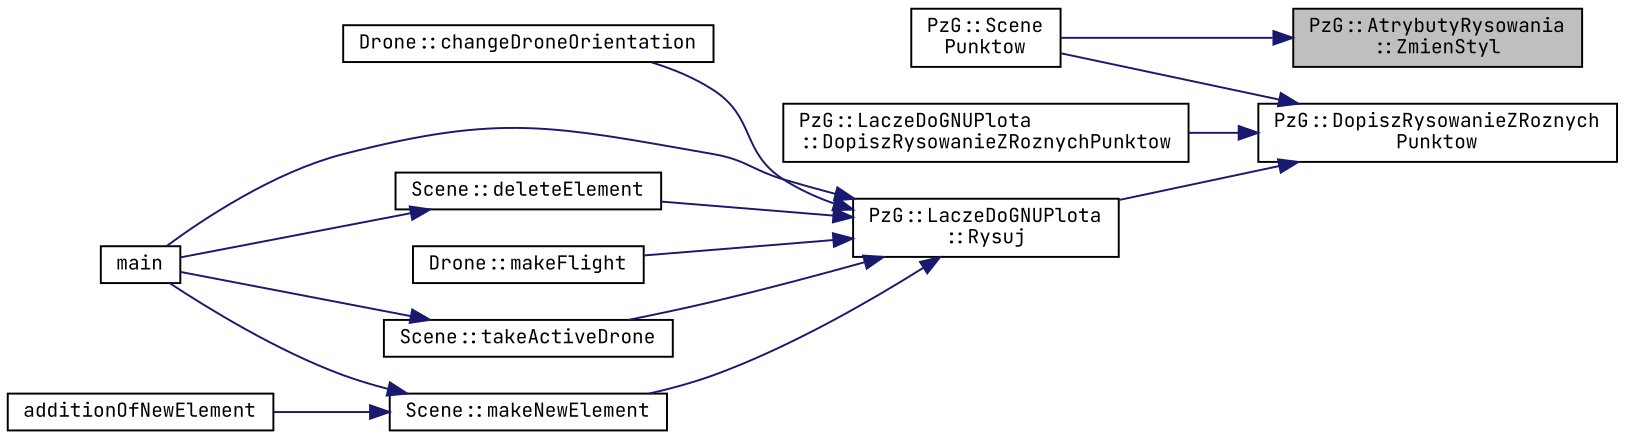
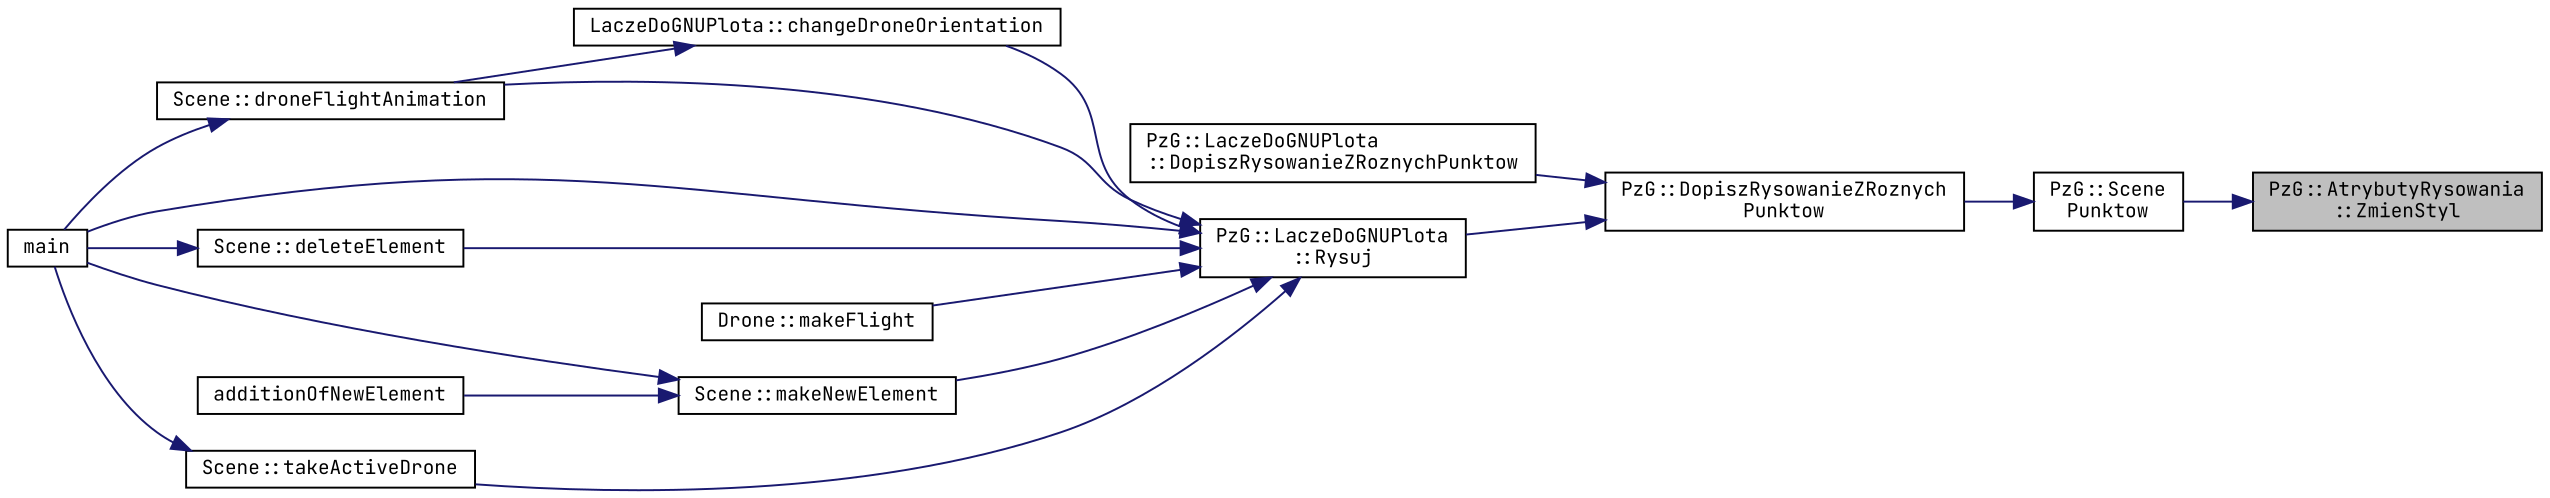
  digraph {
    fontname="JetBrains Mono"
    rankdir=RL
    node [color=black fillcolor=white fontname="JetBrains Mono" fontsize=10 shape=record style=filled]
    edge [color=midnightblue dir=back fontname="JetBrains Mono" fontsize=10 labelfontname=Helvetica labelfontsize=10 style=solid]
    n1 [fillcolor=grey75 fontcolor=black height=0.2 label="PzG::AtrybutyRysowania\l::ZmienStyl" width=0.4]
    n2 [height=0.2 label="PzG::Scene\lPunktow" width=0.4]
    n3 [height=0.2 label="PzG::DopiszRysowanieZRoznych\lPunktow" width=0.4]
    n4 [height=0.2 label="PzG::LaczeDoGNUPlota\l::DopiszRysowanieZRoznychPunktow" width=0.4]
    n5 [height=0.2 label="PzG::LaczeDoGNUPlota\l::Rysuj" width=0.4]
-   n6 [height=0.2 label="Drone::changeDroneOrientation" width=0.4]
+   n6 [height=0.2 label="LaczeDoGNUPlota::changeDroneOrientation" width=0.4]
+   n7 [height=0.2 label="Scene::droneFlightAnimation" width=0.4]
    n8 [height=0.2 label=main width=0.4]
    n9 [height=0.2 label="Scene::deleteElement" width=0.4]
    n10 [height=0.2 label="Drone::makeFlight" width=0.4]
    n11 [height=0.2 label="Scene::makeNewElement" width=0.4]
    n12 [height=0.2 label="Scene::takeActiveDrone" width=0.4]
    n13 [height=0.2 label=additionOfNewElement width=0.4]
    n1 -> n2
-   n3 -> n2
+   n2 -> n3
    n3 -> n4
    n3 -> n5
    n5 -> n6
+   n5 -> n7
    n5 -> n8
    n5 -> n9
    n5 -> n10
    n5 -> n11
    n5 -> n12
+   n6 -> n7
+   n7 -> n8
    n9 -> n8
    n11 -> n8
    n11 -> n13
    n12 -> n8
  }
